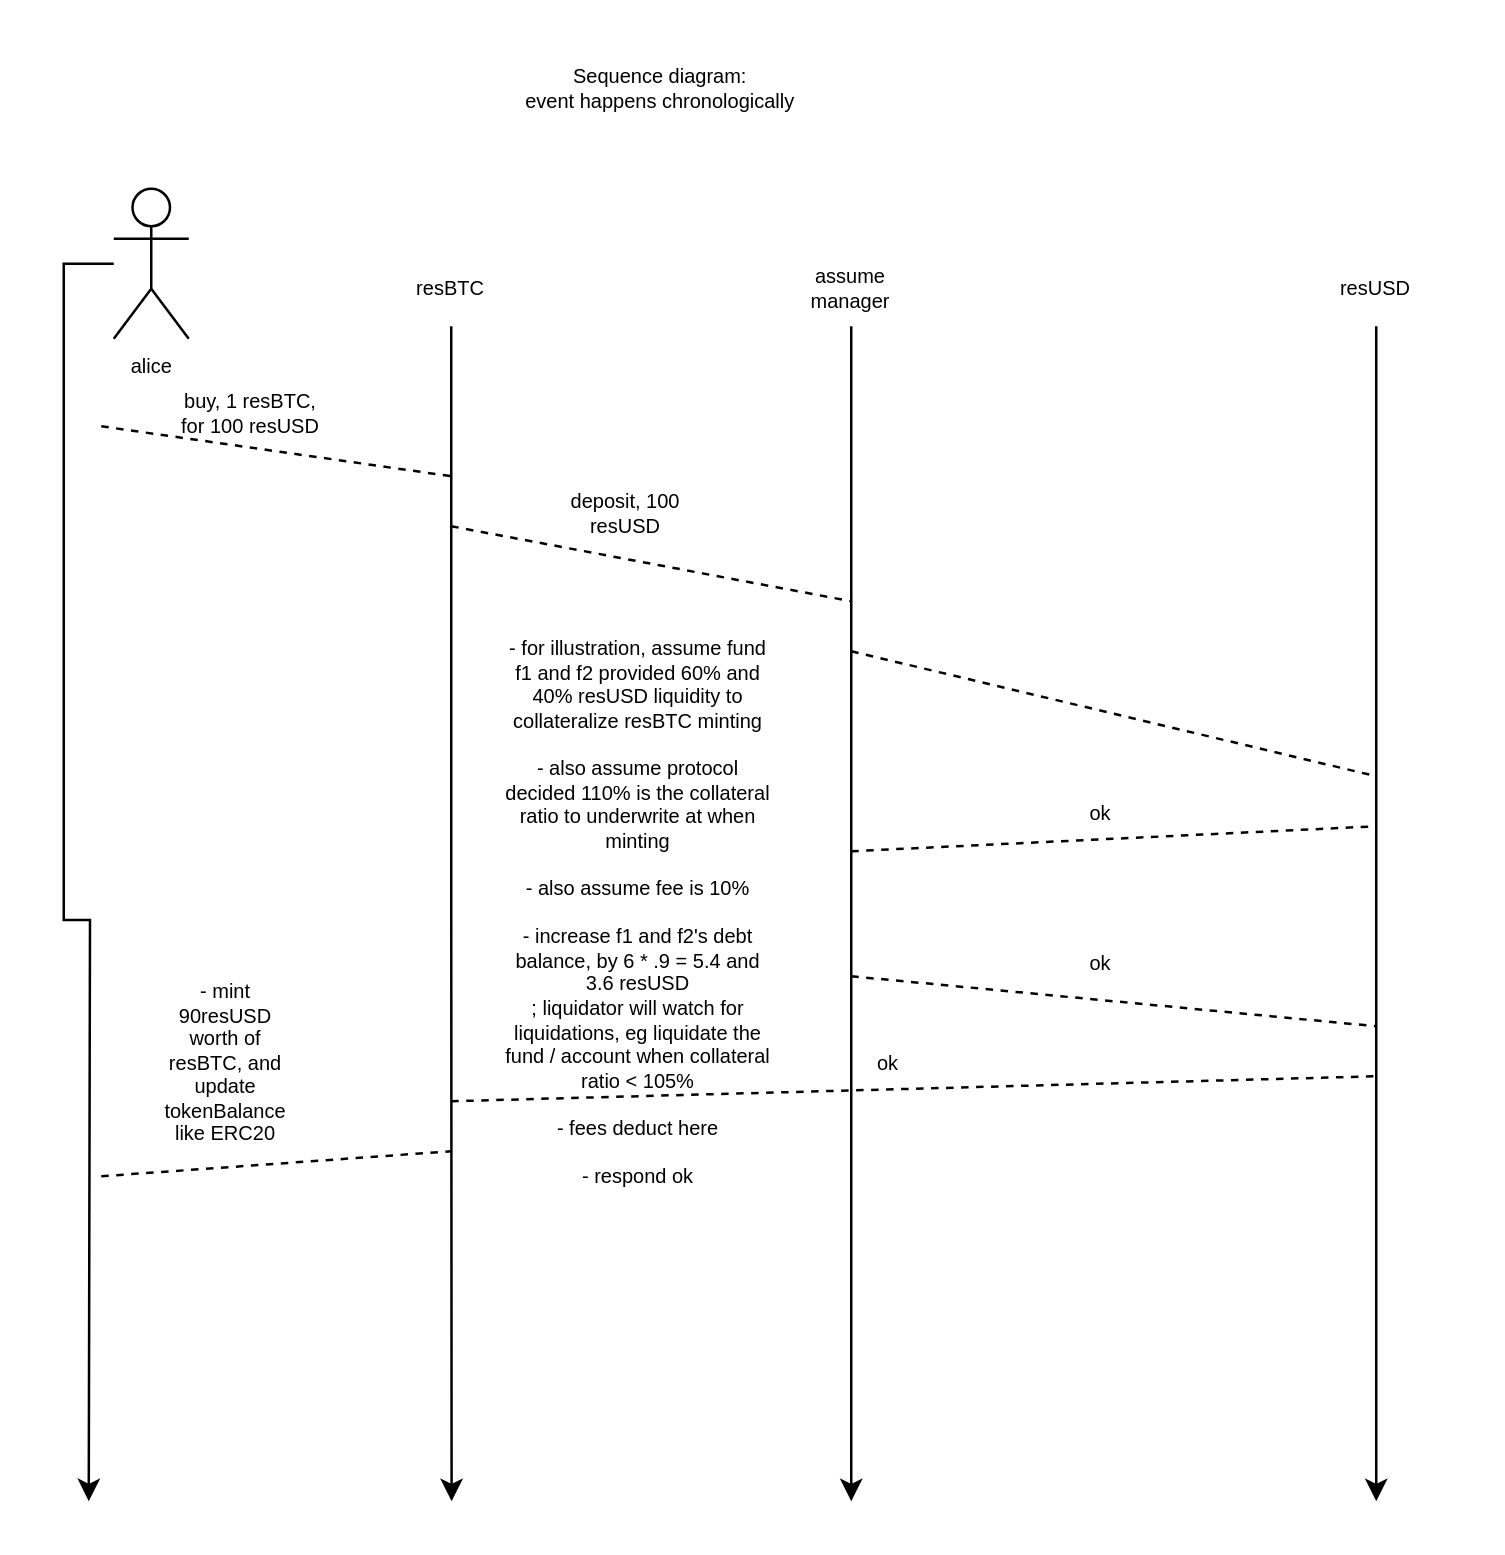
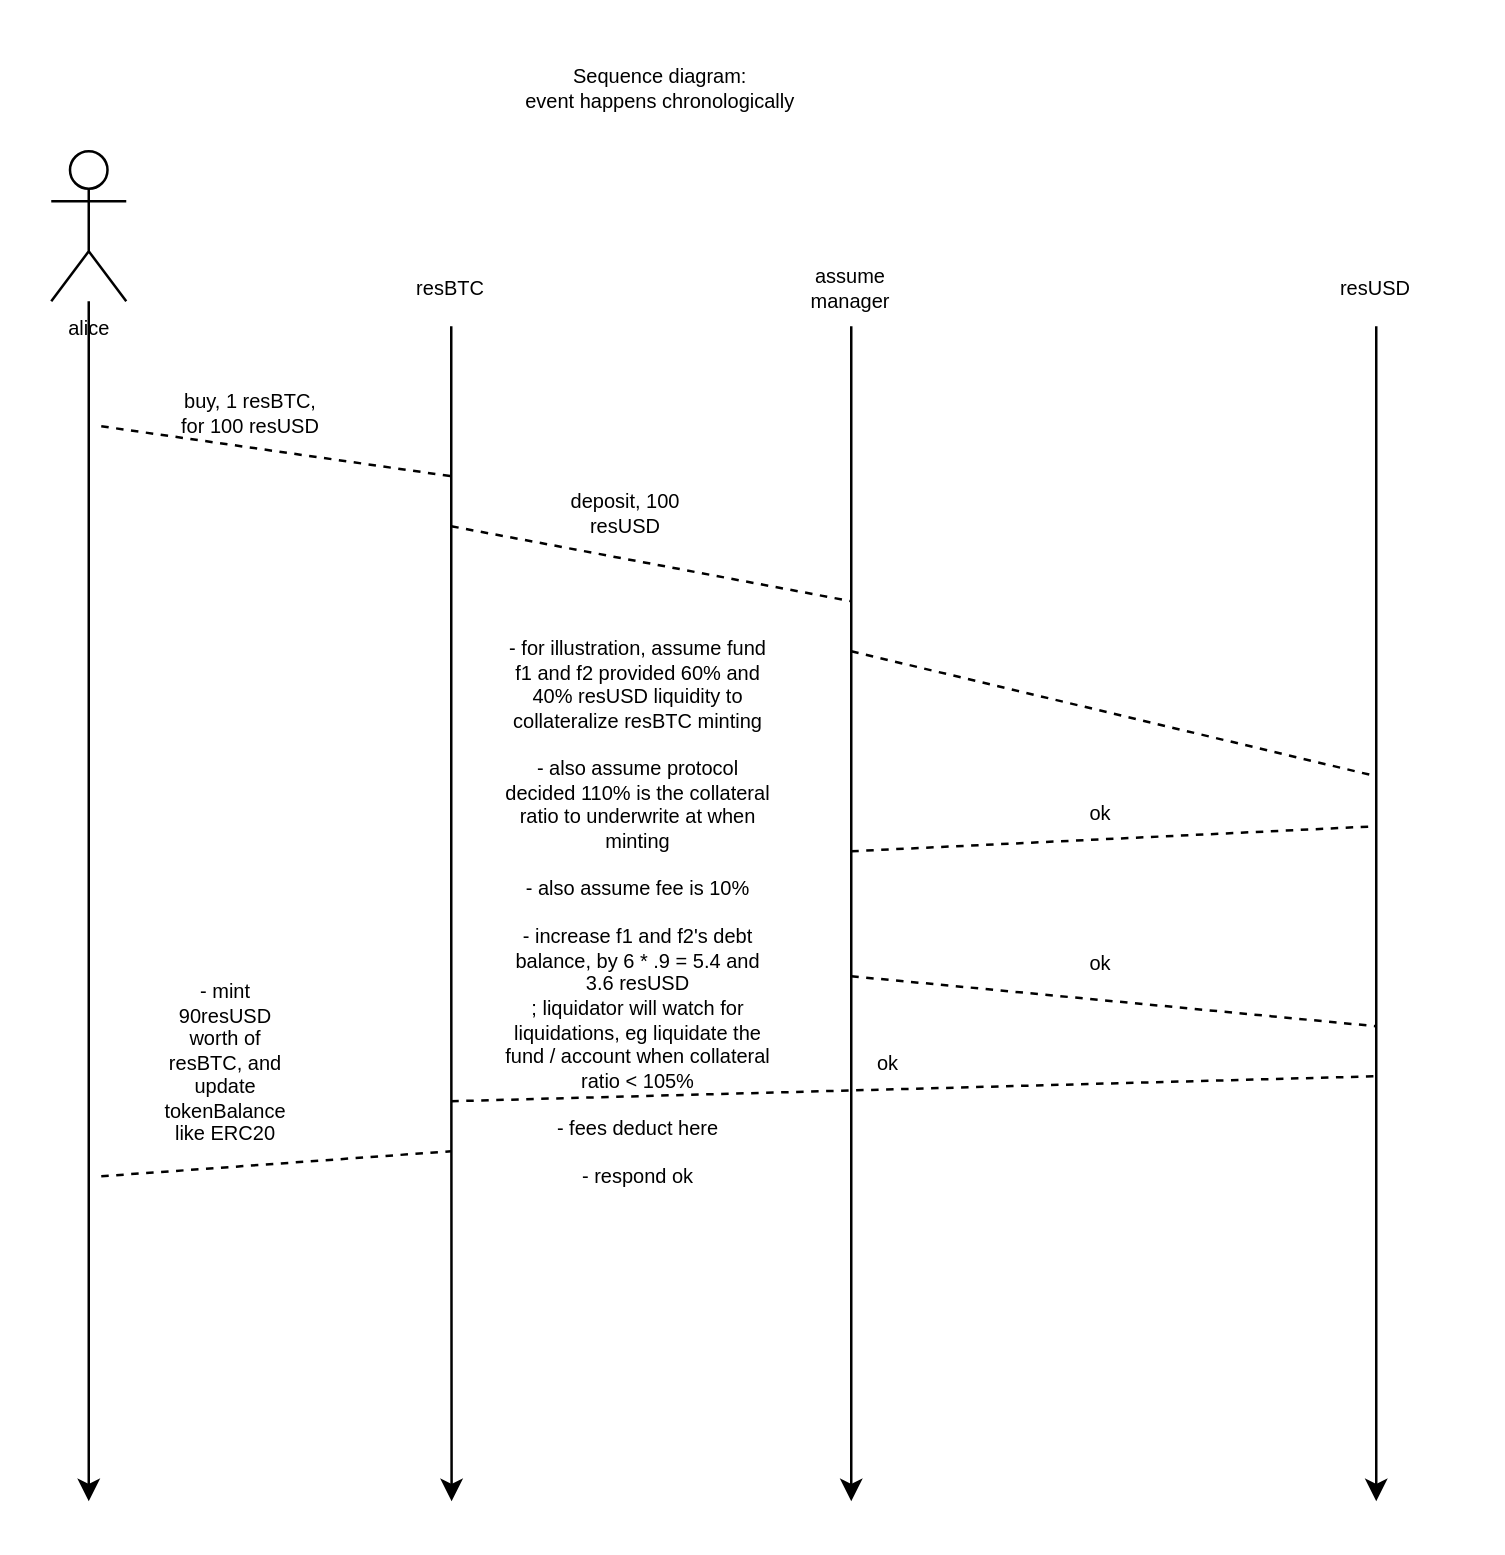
  <mxCell id="0" />
  <mxCell id="1" parent="0" />
  <mxCell id="2" style="edgeStyle=orthogonalEdgeStyle;rounded=0;orthogonalLoop=1;jettySize=auto;html=1;fontSize=8;fontColor=#000000;strokeColor=#000000;" parent="1" source="3" edge="1"><mxGeometry relative="1" as="geometry"><mxPoint x="550" y="600" as="targetPoint" /></mxGeometry></mxCell>
  <mxCell id="3" value="resUSD" style="text;html=1;strokeColor=none;fillColor=none;align=center;verticalAlign=middle;whiteSpace=wrap;rounded=0;fontSize=8;fontColor=#000000;" parent="1" vertex="1"><mxGeometry x="520" y="100" width="60" height="30" as="geometry" /></mxCell>
  <mxCell id="4" style="edgeStyle=orthogonalEdgeStyle;rounded=0;orthogonalLoop=1;jettySize=auto;html=1;fontSize=8;fontColor=#000000;strokeColor=#000000;" parent="1" source="5" edge="1"><mxGeometry relative="1" as="geometry"><mxPoint x="340" y="600" as="targetPoint" /></mxGeometry></mxCell>
  <mxCell id="5" value="assume manager" style="text;html=1;strokeColor=none;fillColor=none;align=center;verticalAlign=middle;whiteSpace=wrap;rounded=0;fontSize=8;fontColor=#000000;" parent="1" vertex="1"><mxGeometry x="310" y="100" width="60" height="30" as="geometry" /></mxCell>
  <mxCell id="6" style="edgeStyle=orthogonalEdgeStyle;rounded=0;orthogonalLoop=1;jettySize=auto;html=1;exitX=0.5;exitY=1;exitDx=0;exitDy=0;fontSize=8;fontColor=#000000;strokeColor=#000000;" parent="1" source="7" edge="1"><mxGeometry relative="1" as="geometry"><mxPoint x="180.143" y="600" as="targetPoint" /></mxGeometry></mxCell>
  <mxCell id="7" value="resBTC" style="text;html=1;strokeColor=none;fillColor=none;align=center;verticalAlign=middle;whiteSpace=wrap;rounded=0;fontSize=8;fontColor=#000000;" parent="1" vertex="1"><mxGeometry x="150" y="100" width="60" height="30" as="geometry" /></mxCell>
  <mxCell id="8" style="edgeStyle=orthogonalEdgeStyle;rounded=0;orthogonalLoop=1;jettySize=auto;html=1;fontSize=8;fontColor=#000000;strokeColor=#000000;" parent="1" source="9" edge="1"><mxGeometry relative="1" as="geometry"><mxPoint x="35" y="600" as="targetPoint" /></mxGeometry></mxCell>
- <mxCell id="9" value="alice" style="shape=umlActor;verticalLabelPosition=bottom;verticalAlign=top;html=1;outlineConnect=0;fontSize=8;fontColor=#000000;" parent="1" vertex="1"><mxGeometry x="45" y="75" width="30" height="60" as="geometry" /></mxCell>
+ <mxCell id="9" value="alice" style="shape=umlActor;verticalLabelPosition=bottom;verticalAlign=top;html=1;outlineConnect=0;fontSize=8;fontColor=#000000;" parent="1" vertex="1"><mxGeometry x="20" y="60" width="30" height="60" as="geometry" /></mxCell>
  <mxCell id="10" value="" style="endArrow=none;dashed=1;html=1;rounded=0;fontSize=8;fontColor=#000000;strokeColor=#000000;" parent="1" edge="1"><mxGeometry width="50" height="50" relative="1" as="geometry"><mxPoint x="40" y="170" as="sourcePoint" /><mxPoint x="180" y="190" as="targetPoint" /></mxGeometry></mxCell>
  <mxCell id="11" value="buy, 1 resBTC, for 100 resUSD" style="text;html=1;strokeColor=none;fillColor=none;align=center;verticalAlign=middle;whiteSpace=wrap;rounded=0;fontSize=8;fontColor=#000000;" parent="1" vertex="1"><mxGeometry x="70" y="150" width="60" height="30" as="geometry" /></mxCell>
  <mxCell id="12" value="" style="endArrow=none;dashed=1;html=1;rounded=0;fontSize=8;fontColor=#000000;strokeColor=#000000;" parent="1" edge="1"><mxGeometry width="50" height="50" relative="1" as="geometry"><mxPoint x="180" y="210" as="sourcePoint" /><mxPoint x="340" y="240" as="targetPoint" /></mxGeometry></mxCell>
  <mxCell id="13" value="deposit, 100 resUSD" style="text;html=1;strokeColor=none;fillColor=none;align=center;verticalAlign=middle;whiteSpace=wrap;rounded=0;fontSize=8;fontColor=#000000;" parent="1" vertex="1"><mxGeometry x="220" y="190" width="60" height="30" as="geometry" /></mxCell>
  <mxCell id="14" value="" style="endArrow=none;dashed=1;html=1;rounded=0;fontSize=8;fontColor=#000000;strokeColor=#000000;" parent="1" edge="1"><mxGeometry width="50" height="50" relative="1" as="geometry"><mxPoint x="340" y="260" as="sourcePoint" /><mxPoint x="550" y="310" as="targetPoint" /></mxGeometry></mxCell>
  <mxCell id="15" value="ok" style="text;html=1;strokeColor=none;fillColor=none;align=center;verticalAlign=middle;whiteSpace=wrap;rounded=0;fontSize=8;fontColor=#000000;" parent="1" vertex="1"><mxGeometry x="410" y="310" width="60" height="30" as="geometry" /></mxCell>
  <mxCell id="16" value="" style="endArrow=none;dashed=1;html=1;rounded=0;fontSize=8;fontColor=#000000;strokeColor=#000000;" parent="1" edge="1"><mxGeometry width="50" height="50" relative="1" as="geometry"><mxPoint x="340" y="340" as="sourcePoint" /><mxPoint x="550" y="330" as="targetPoint" /></mxGeometry></mxCell>
  <mxCell id="17" value="- for illustration, assume fund f1 and f2 provided 60% and 40% resUSD liquidity to collateralize resBTC minting&lt;br&gt;&lt;br&gt;- also assume protocol decided 110% is the collateral ratio to underwrite at when minting&lt;br&gt;&lt;br&gt;- also assume fee is 10%&lt;br&gt;&lt;br&gt;- increase f1 and f2's debt balance, by 6 * .9 = 5.4 and 3.6 resUSD&lt;br&gt;; liquidator will watch for liquidations, eg liquidate the fund / account when collateral ratio &amp;lt; 105%&lt;br&gt;&lt;br&gt;- fees deduct here&lt;br&gt;&lt;br&gt;- respond ok" style="text;html=1;strokeColor=none;fillColor=none;align=center;verticalAlign=middle;whiteSpace=wrap;rounded=0;fontSize=8;fontColor=#000000;" parent="1" vertex="1"><mxGeometry x="200" y="350" width="110" height="30" as="geometry" /></mxCell>
  <mxCell id="18" value="" style="endArrow=none;dashed=1;html=1;rounded=0;fontSize=8;fontColor=#000000;strokeColor=#000000;" parent="1" edge="1"><mxGeometry width="50" height="50" relative="1" as="geometry"><mxPoint x="340" y="390" as="sourcePoint" /><mxPoint x="550" y="410" as="targetPoint" /></mxGeometry></mxCell>
  <mxCell id="19" value="ok" style="text;html=1;strokeColor=none;fillColor=none;align=center;verticalAlign=middle;whiteSpace=wrap;rounded=0;fontSize=8;fontColor=#000000;" parent="1" vertex="1"><mxGeometry x="410" y="370" width="60" height="30" as="geometry" /></mxCell>
  <mxCell id="20" value="" style="endArrow=none;dashed=1;html=1;rounded=0;fontSize=8;fontColor=#000000;strokeColor=#000000;" parent="1" edge="1"><mxGeometry width="50" height="50" relative="1" as="geometry"><mxPoint x="180" y="440" as="sourcePoint" /><mxPoint x="550" y="430" as="targetPoint" /></mxGeometry></mxCell>
  <mxCell id="21" value="ok" style="text;html=1;strokeColor=none;fillColor=none;align=center;verticalAlign=middle;whiteSpace=wrap;rounded=0;fontSize=8;fontColor=#000000;" parent="1" vertex="1"><mxGeometry x="325" y="410" width="60" height="30" as="geometry" /></mxCell>
  <mxCell id="22" value="- mint 90resUSD worth of resBTC, and update tokenBalance like ERC20" style="text;html=1;strokeColor=none;fillColor=none;align=center;verticalAlign=middle;whiteSpace=wrap;rounded=0;fontSize=8;fontColor=#000000;" parent="1" vertex="1"><mxGeometry x="60" y="410" width="60" height="30" as="geometry" /></mxCell>
  <mxCell id="23" value="" style="endArrow=none;dashed=1;html=1;rounded=0;fontSize=8;fontColor=#000000;strokeColor=#000000;" parent="1" edge="1"><mxGeometry width="50" height="50" relative="1" as="geometry"><mxPoint x="40" y="470" as="sourcePoint" /><mxPoint x="180" y="460" as="targetPoint" /></mxGeometry></mxCell>
  <mxCell id="24" value="Sequence diagram:&amp;nbsp;&lt;br&gt;event happens chronologically&amp;nbsp;" style="text;html=1;strokeColor=none;fillColor=none;align=center;verticalAlign=middle;whiteSpace=wrap;rounded=0;fontSize=8;fontColor=#000000;" parent="1" vertex="1"><mxGeometry x="180" y="20" width="170" height="30" as="geometry" /></mxCell>
